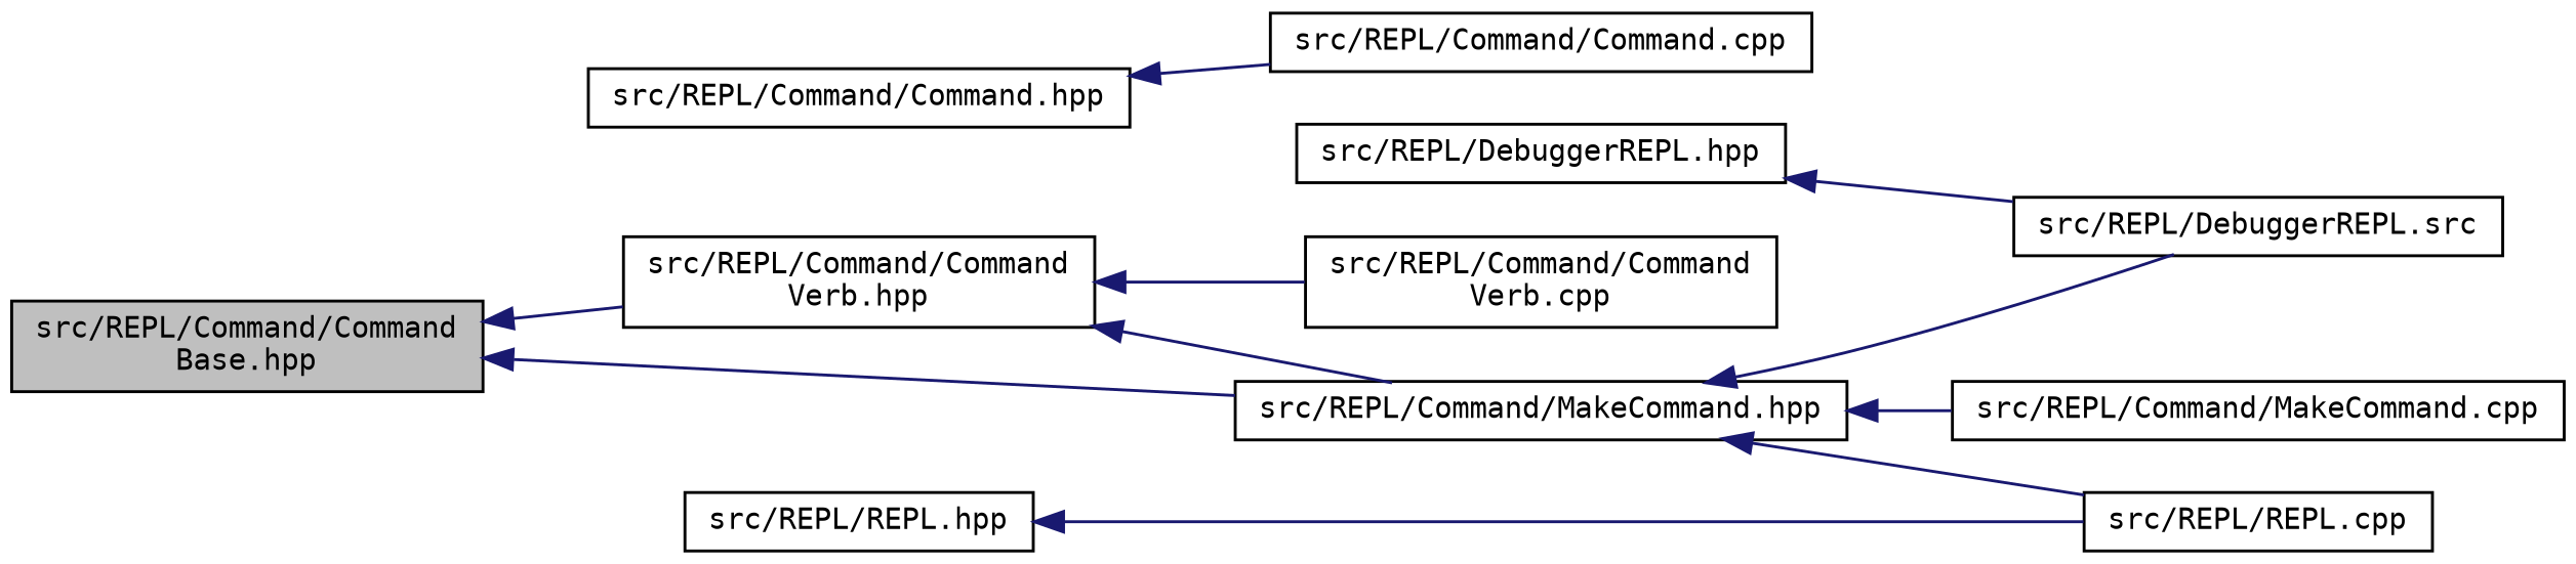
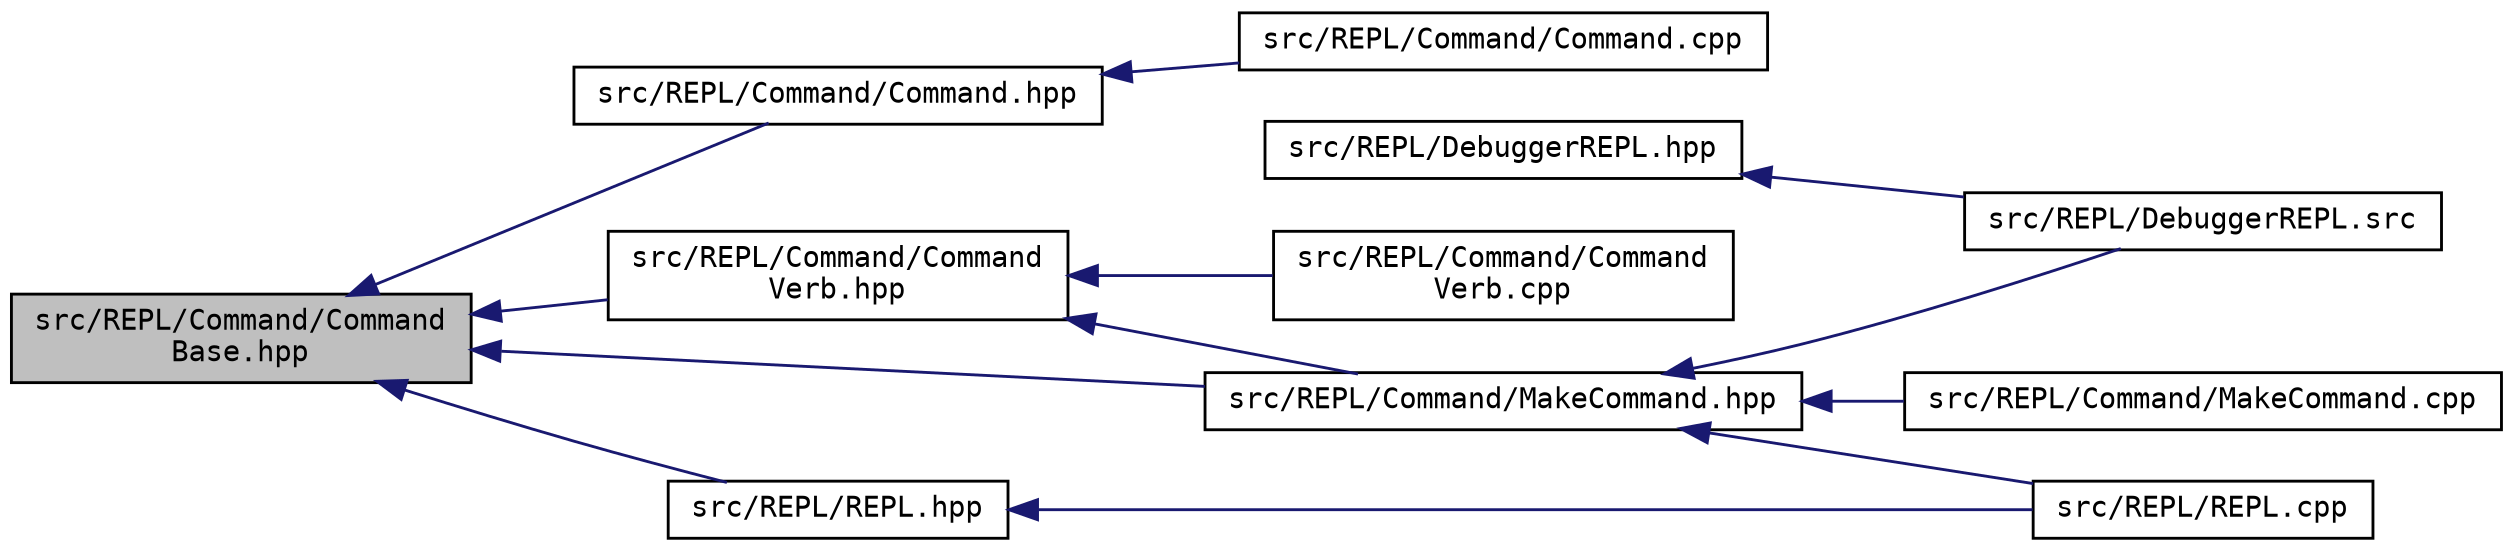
  digraph {
    fontname="DejaVu Sans Mono"
    rankdir=LR
    node [color=black fillcolor=white fontname="DejaVu Sans Mono" fontsize=10 shape=record style=filled]
    edge [color=midnightblue dir=back fontname="DejaVu Sans Mono" fontsize=10 labelfontname=Helvetica labelfontsize=10 style=solid]
    n1 [fillcolor=grey75 fontcolor=black height=0.2 label="src/REPL/Command/Command\lBase.hpp" width=0.4]
    n2 [height=0.2 label="src/REPL/Command/Command.hpp" width=0.4]
    n3 [height=0.2 label="src/REPL/Command/MakeCommand.hpp" width=0.4]
    n4 [height=0.2 label="src/REPL/Command/Command\lVerb.hpp" width=0.4]
    n5 [height=0.2 label="src/REPL/REPL.hpp" width=0.4]
    n6 [height=0.2 label="src/REPL/Command/Command.cpp" width=0.4]
    n7 [height=0.2 label="src/REPL/Command/MakeCommand.cpp" width=0.4]
    n8 [height=0.2 label="src/REPL/DebuggerREPL.src" width=0.4]
    n9 [height=0.2 label="src/REPL/REPL.cpp" width=0.4]
    n10 [height=0.2 label="src/REPL/Command/Command\lVerb.cpp" width=0.4]
    n11 [height=0.2 label="src/REPL/DebuggerREPL.hpp" width=0.4]
+   n1 -> n2
    n1 -> n3
    n1 -> n4
+   n1 -> n5
    n2 -> n6
    n3 -> n7
    n3 -> n8
    n3 -> n9
    n4 -> n3
    n4 -> n10
    n5 -> n9
    n11 -> n8
  }
